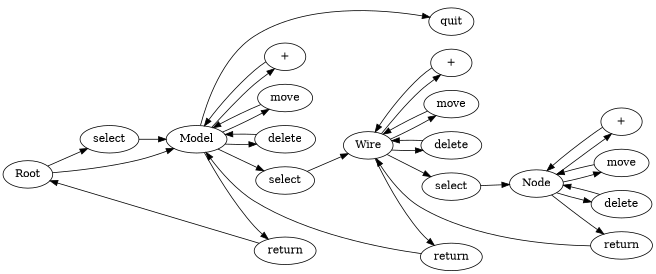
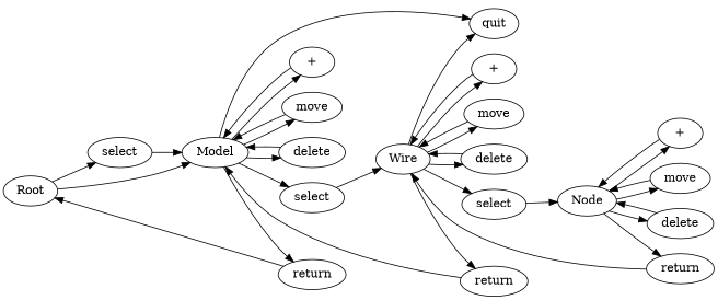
  digraph {
    rankdir=LR
    root=root
    n1 [label=Root]
    n2 [label=select]
    n3 [label=Model]
    n4 [label=quit]
    n5 [label="+"]
    n6 [label=move]
    n7 [label=delete]
    n8 [label=return]
    n9 [label=select]
    n10 [label=Wire]
    n11 [label="+"]
    n12 [label=move]
    n13 [label=delete]
    n14 [label=return]
    n15 [label=select]
    n16 [label="Node"]
    n17 [label="+"]
    n18 [label=move]
    n19 [label=delete]
    n20 [label=return]
    n1 -> n2
    n1 -> n3
    n2 -> n3
    n3 -> n4
    n3 -> n5
    n3 -> n6
    n3 -> n7
    n3 -> n8
    n3 -> n9
    n5 -> n3
    n6 -> n3
    n7 -> n3
    n8 -> n1
    n9 -> n10
+   n10 -> n4
    n10 -> n11
    n10 -> n12
    n10 -> n13
    n10 -> n14
    n10 -> n15
    n11 -> n10
    n12 -> n10
    n13 -> n10
    n14 -> n3
    n15 -> n16
    n16 -> n17
    n16 -> n18
    n16 -> n19
    n16 -> n20
    n17 -> n16
    n18 -> n16
    n19 -> n16
    n20 -> n10
  }
